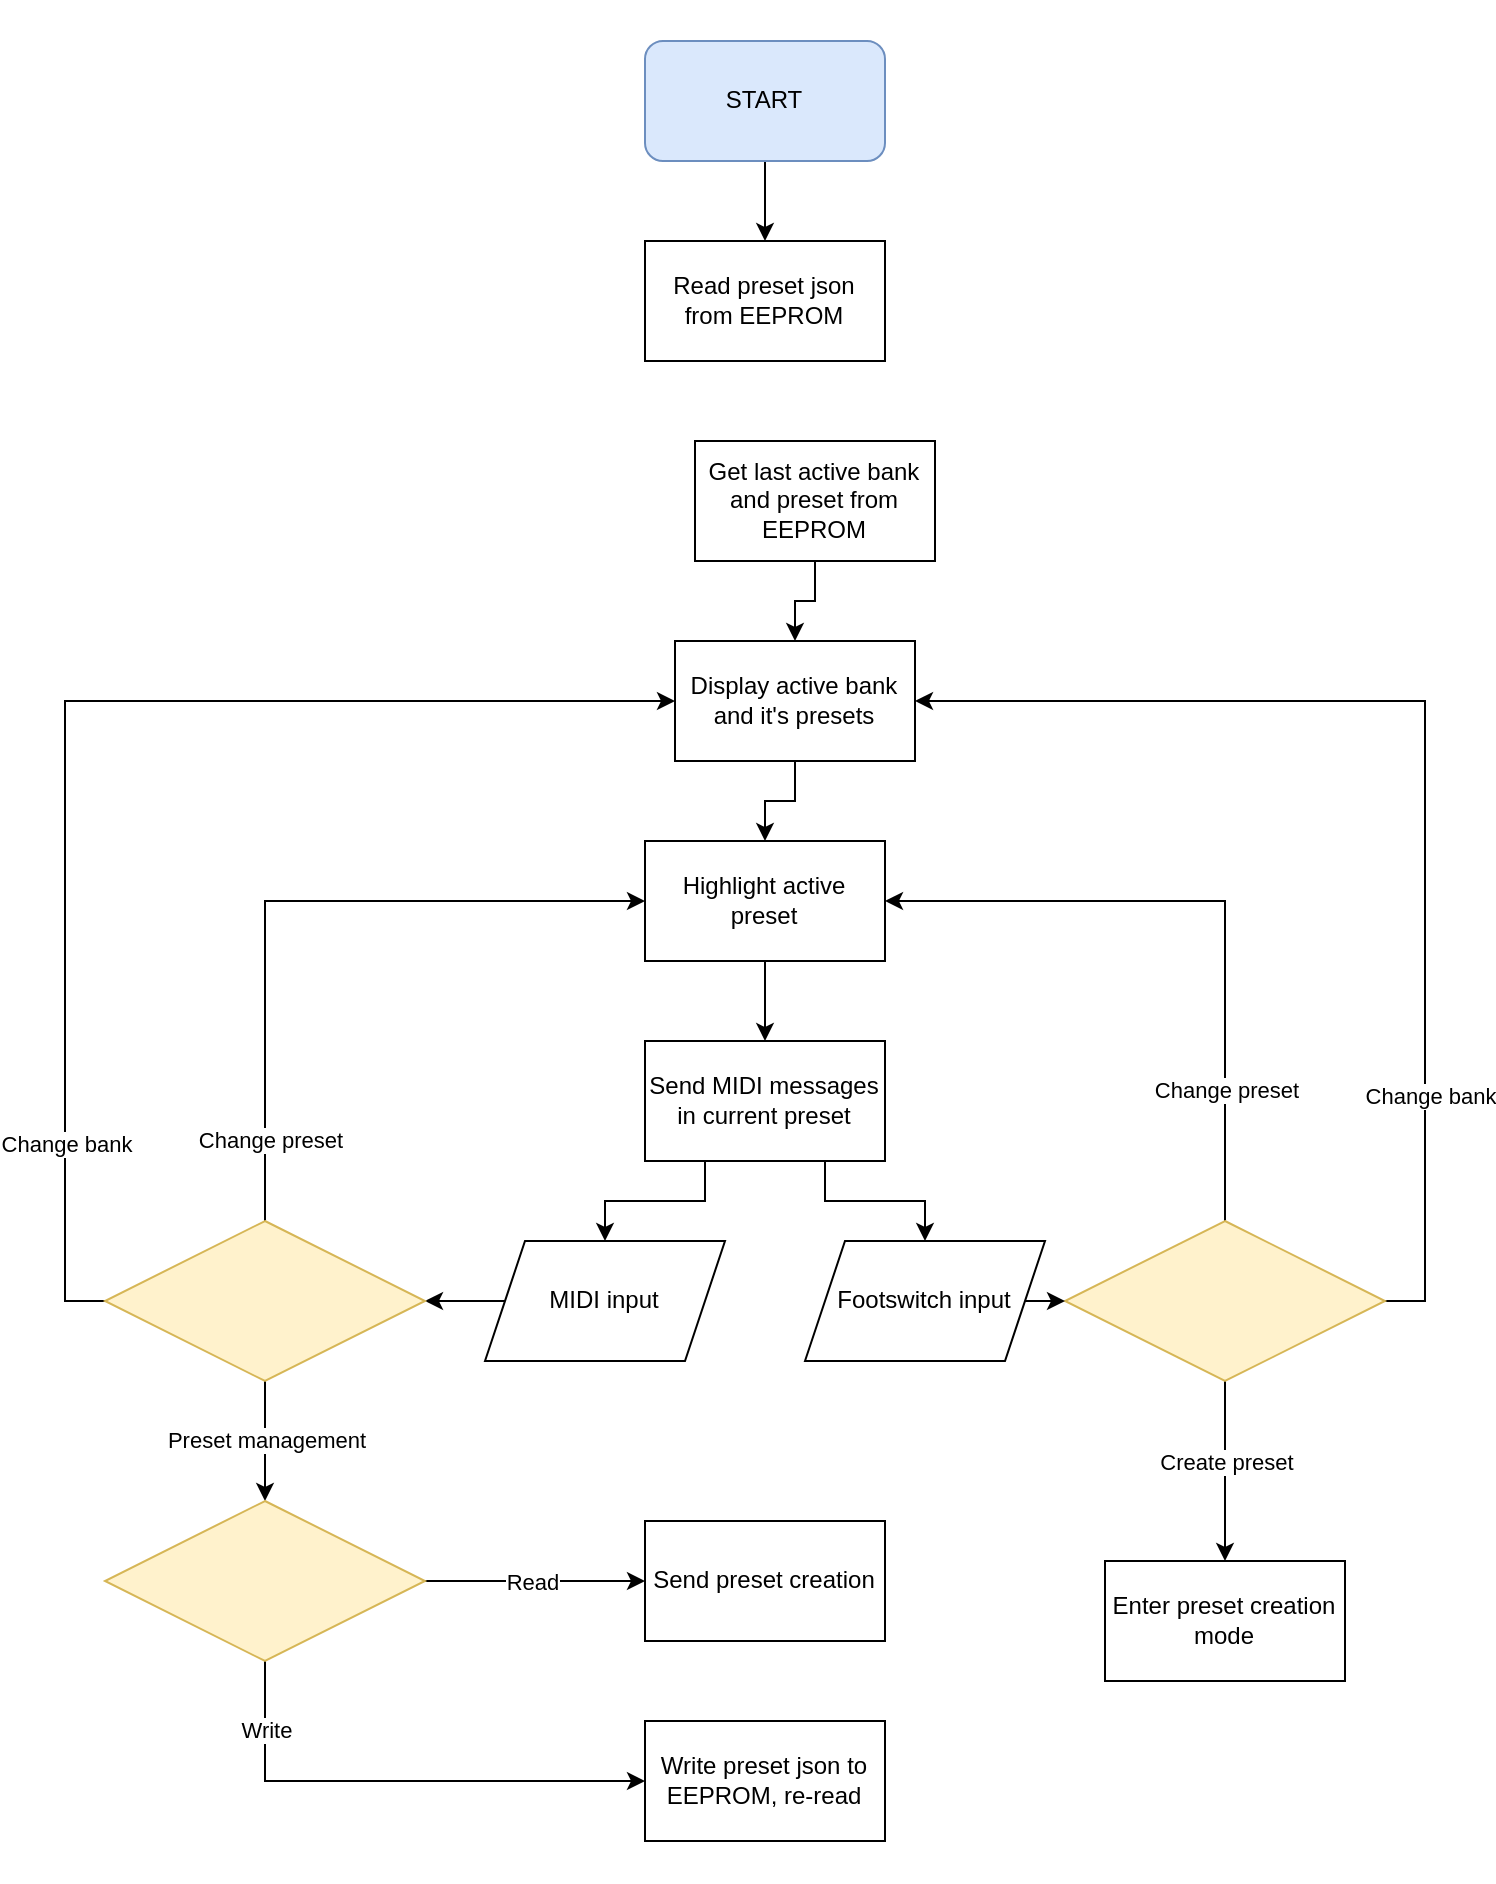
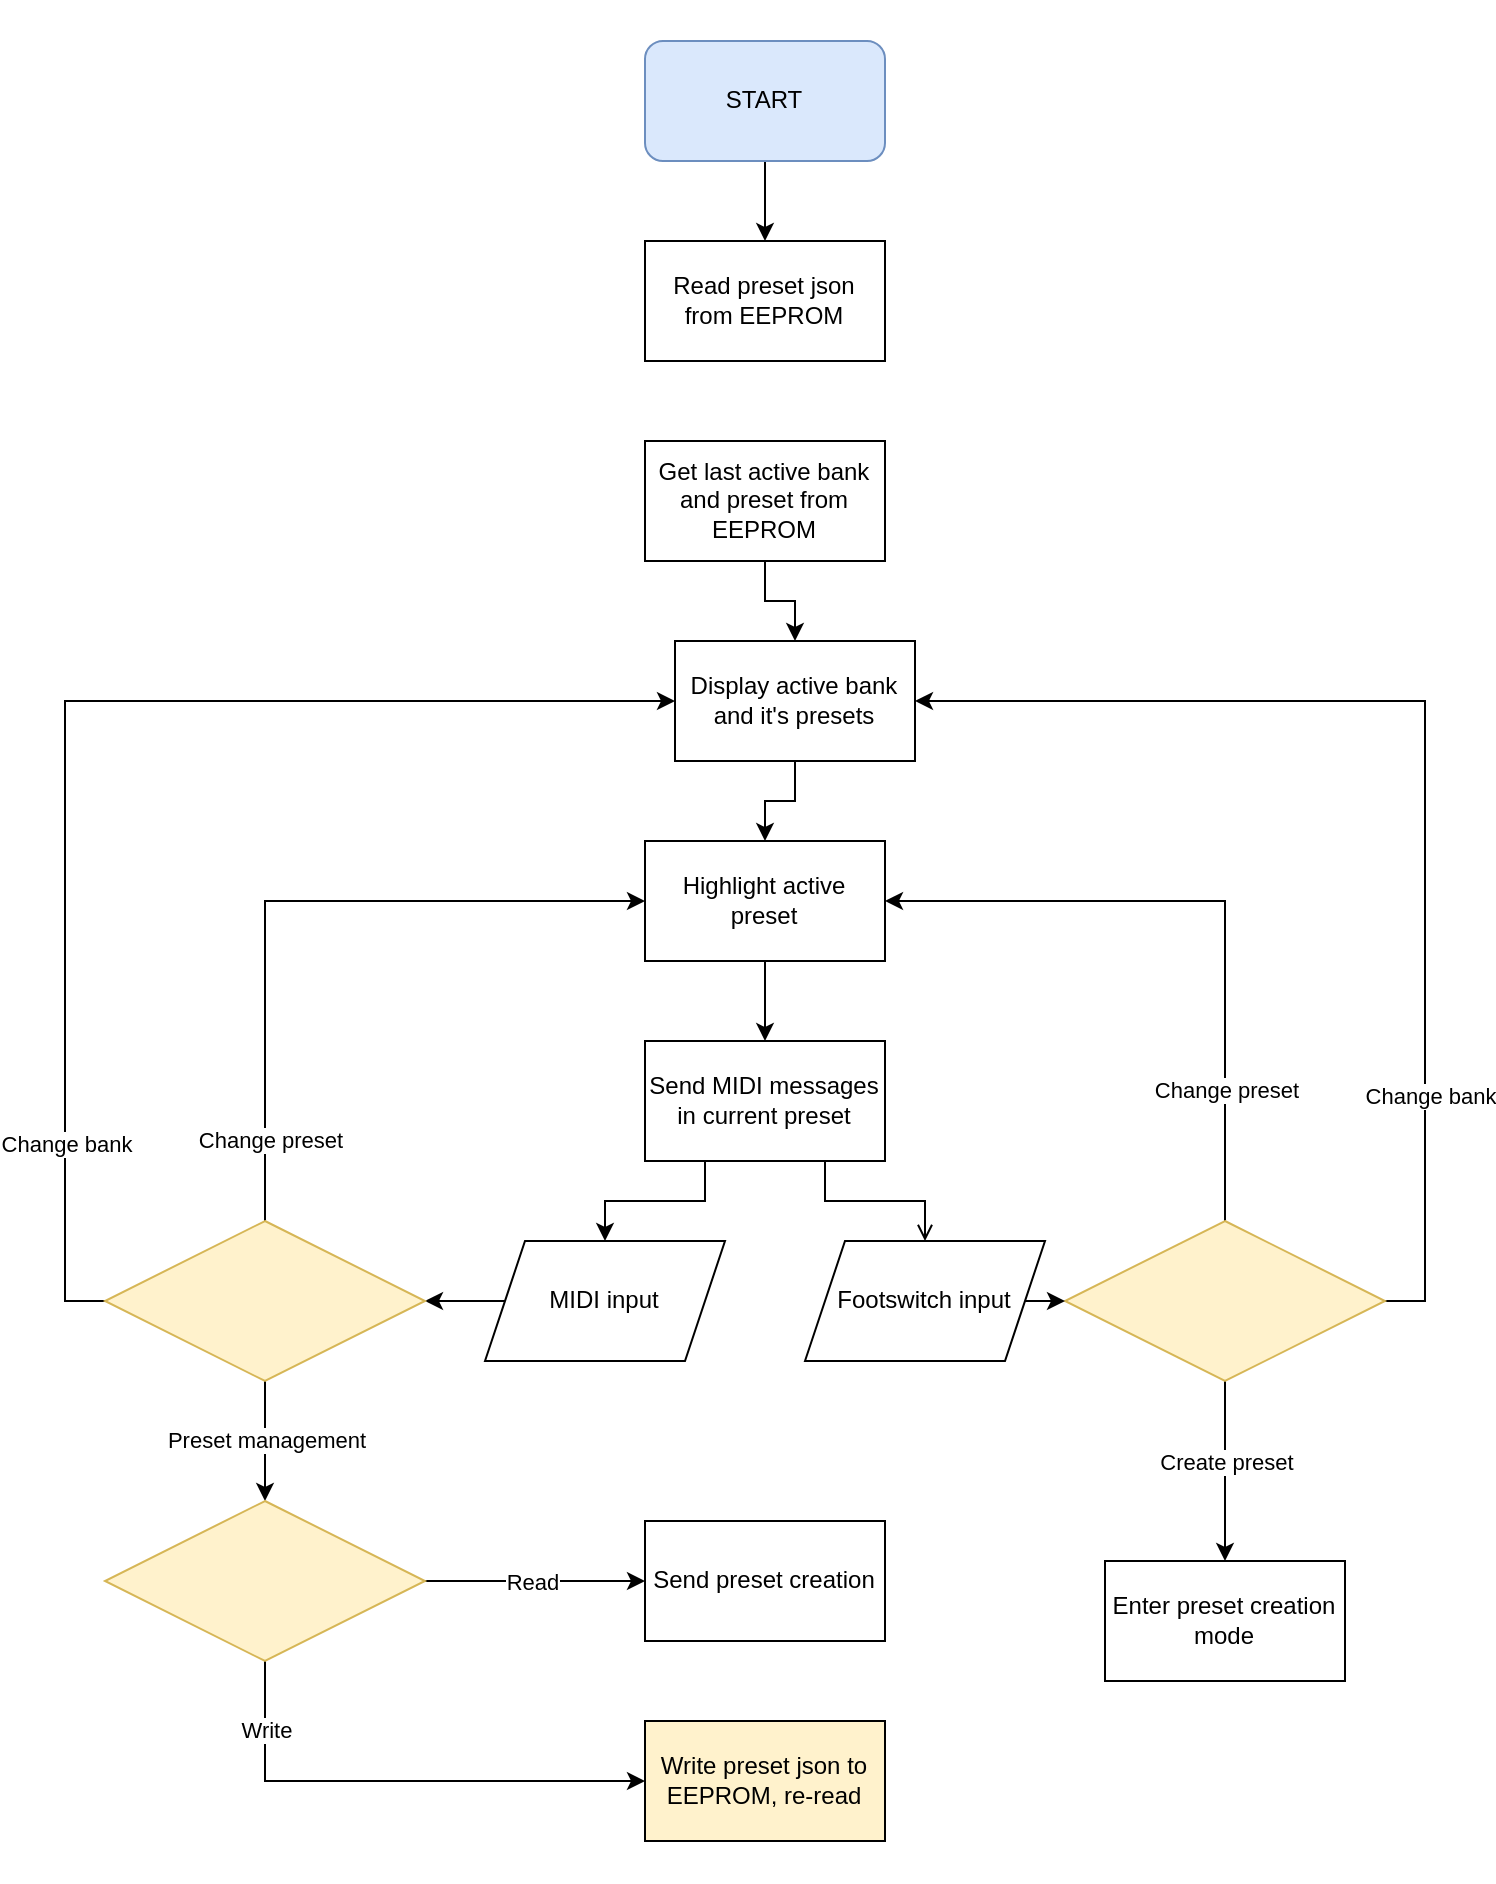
  <mxCell id="0" />
  <mxCell id="1" parent="0" />
  <mxCell id="2" style="edgeStyle=orthogonalEdgeStyle;rounded=0;orthogonalLoop=1;jettySize=auto;html=1;exitX=0.5;exitY=1;exitDx=0;exitDy=0;entryX=0.5;entryY=0;entryDx=0;entryDy=0;" edge="1" parent="1" source="3" target="11"><mxGeometry relative="1" as="geometry" /></mxCell>
  <mxCell id="3" value="START" style="rounded=1;whiteSpace=wrap;html=1;fillColor=#dae8fc;strokeColor=#6c8ebf;" vertex="1" parent="1"><mxGeometry x="290" y="20" width="120" height="60" as="geometry" /></mxCell>
  <mxCell id="4" style="edgeStyle=orthogonalEdgeStyle;rounded=0;orthogonalLoop=1;jettySize=auto;html=1;exitX=1;exitY=0.5;exitDx=0;exitDy=0;entryX=1;entryY=0.5;entryDx=0;entryDy=0;" edge="1" parent="1" source="10" target="13"><mxGeometry relative="1" as="geometry" /></mxCell>
  <mxCell id="5" value="Change bank" style="edgeLabel;html=1;align=center;verticalAlign=middle;resizable=0;points=[];" vertex="1" connectable="0" parent="4"><mxGeometry x="-0.582" y="-2" relative="1" as="geometry"><mxPoint y="-3" as="offset" /></mxGeometry></mxCell>
  <mxCell id="6" style="edgeStyle=orthogonalEdgeStyle;rounded=0;orthogonalLoop=1;jettySize=auto;html=1;exitX=0.5;exitY=0;exitDx=0;exitDy=0;entryX=1;entryY=0.5;entryDx=0;entryDy=0;" edge="1" parent="1" source="10" target="18"><mxGeometry relative="1" as="geometry" /></mxCell>
  <mxCell id="7" value="&lt;div&gt;Change preset&lt;/div&gt;" style="edgeLabel;html=1;align=center;verticalAlign=middle;resizable=0;points=[];" vertex="1" connectable="0" parent="6"><mxGeometry x="-0.607" y="1" relative="1" as="geometry"><mxPoint x="1" y="-1" as="offset" /></mxGeometry></mxCell>
  <mxCell id="8" style="edgeStyle=orthogonalEdgeStyle;rounded=0;orthogonalLoop=1;jettySize=auto;html=1;exitX=0.5;exitY=1;exitDx=0;exitDy=0;entryX=0.5;entryY=0;entryDx=0;entryDy=0;" edge="1" parent="1" source="10" target="19"><mxGeometry relative="1" as="geometry" /></mxCell>
  <mxCell id="9" value="Create preset" style="edgeLabel;html=1;align=center;verticalAlign=middle;resizable=0;points=[];" vertex="1" connectable="0" parent="8"><mxGeometry x="0.133" y="-1" relative="1" as="geometry"><mxPoint x="1" y="-11" as="offset" /></mxGeometry></mxCell>
  <mxCell id="10" value="" style="rhombus;whiteSpace=wrap;html=1;fillColor=#fff2cc;strokeColor=#d6b656;" vertex="1" parent="1"><mxGeometry x="500" y="610" width="160" height="80" as="geometry" /></mxCell>
  <mxCell id="11" value="Read preset json from EEPROM" style="rounded=0;whiteSpace=wrap;html=1;" vertex="1" parent="1"><mxGeometry x="290" y="120" width="120" height="60" as="geometry" /></mxCell>
  <mxCell id="12" style="edgeStyle=orthogonalEdgeStyle;rounded=0;orthogonalLoop=1;jettySize=auto;html=1;exitX=0.5;exitY=1;exitDx=0;exitDy=0;entryX=0.5;entryY=0;entryDx=0;entryDy=0;" edge="1" parent="1" source="13" target="18"><mxGeometry relative="1" as="geometry" /></mxCell>
  <mxCell id="13" value="Display active bank and it's presets" style="rounded=0;whiteSpace=wrap;html=1;" vertex="1" parent="1"><mxGeometry x="305" y="320" width="120" height="60" as="geometry" /></mxCell>
  <mxCell id="14" style="edgeStyle=orthogonalEdgeStyle;rounded=0;orthogonalLoop=1;jettySize=auto;html=1;exitX=0.25;exitY=1;exitDx=0;exitDy=0;entryX=0.5;entryY=0;entryDx=0;entryDy=0;" edge="1" parent="1" source="16" target="25"><mxGeometry relative="1" as="geometry" /></mxCell>
- <mxCell id="15" style="edgeStyle=orthogonalEdgeStyle;rounded=0;orthogonalLoop=1;jettySize=auto;html=1;exitX=0.75;exitY=1;exitDx=0;exitDy=0;entryX=0.5;entryY=0;entryDx=0;entryDy=0;" edge="1" parent="1" source="16" target="23"><mxGeometry relative="1" as="geometry" /></mxCell>
+ <mxCell id="15" style="edgeStyle=orthogonalEdgeStyle;rounded=0;orthogonalLoop=1;jettySize=auto;html=1;exitX=0.75;exitY=1;exitDx=0;exitDy=0;entryX=0.5;entryY=0;entryDx=0;entryDy=0;endArrow=open;" edge="1" parent="1" source="16" target="23"><mxGeometry relative="1" as="geometry" /></mxCell>
  <mxCell id="16" value="Send MIDI messages in current preset" style="rounded=0;whiteSpace=wrap;html=1;" vertex="1" parent="1"><mxGeometry x="290" y="520" width="120" height="60" as="geometry" /></mxCell>
  <mxCell id="17" style="edgeStyle=orthogonalEdgeStyle;rounded=0;orthogonalLoop=1;jettySize=auto;html=1;exitX=0.5;exitY=1;exitDx=0;exitDy=0;entryX=0.5;entryY=0;entryDx=0;entryDy=0;" edge="1" parent="1" source="18" target="16"><mxGeometry relative="1" as="geometry" /></mxCell>
  <mxCell id="18" value="Highlight active preset" style="rounded=0;whiteSpace=wrap;html=1;" vertex="1" parent="1"><mxGeometry x="290" y="420" width="120" height="60" as="geometry" /></mxCell>
  <mxCell id="19" value="Enter preset creation mode" style="rounded=0;whiteSpace=wrap;html=1;" vertex="1" parent="1"><mxGeometry x="520" y="780" width="120" height="60" as="geometry" /></mxCell>
  <mxCell id="20" style="edgeStyle=orthogonalEdgeStyle;rounded=0;orthogonalLoop=1;jettySize=auto;html=1;exitX=0.5;exitY=1;exitDx=0;exitDy=0;entryX=0.5;entryY=0;entryDx=0;entryDy=0;" edge="1" parent="1" source="21" target="13"><mxGeometry relative="1" as="geometry" /></mxCell>
- <mxCell id="21" value="Get last active bank and preset from EEPROM" style="rounded=0;whiteSpace=wrap;html=1;" vertex="1" parent="1"><mxGeometry x="315" y="220" width="120" height="60" as="geometry" /></mxCell>
+ <mxCell id="21" value="Get last active bank and preset from EEPROM" style="rounded=0;whiteSpace=wrap;html=1;" vertex="1" parent="1"><mxGeometry x="290" y="220" width="120" height="60" as="geometry" /></mxCell>
  <mxCell id="22" style="edgeStyle=orthogonalEdgeStyle;rounded=0;orthogonalLoop=1;jettySize=auto;html=1;exitX=1;exitY=0.5;exitDx=0;exitDy=0;entryX=0;entryY=0.5;entryDx=0;entryDy=0;" edge="1" parent="1" source="23" target="10"><mxGeometry relative="1" as="geometry" /></mxCell>
  <mxCell id="23" value="Footswitch input" style="shape=parallelogram;perimeter=parallelogramPerimeter;whiteSpace=wrap;html=1;fixedSize=1;" vertex="1" parent="1"><mxGeometry x="370" y="620" width="120" height="60" as="geometry" /></mxCell>
  <mxCell id="24" style="edgeStyle=orthogonalEdgeStyle;rounded=0;orthogonalLoop=1;jettySize=auto;html=1;exitX=0;exitY=0.5;exitDx=0;exitDy=0;entryX=1;entryY=0.5;entryDx=0;entryDy=0;" edge="1" parent="1" source="25" target="32"><mxGeometry relative="1" as="geometry" /></mxCell>
  <mxCell id="25" value="&lt;div&gt;MIDI input&lt;/div&gt;" style="shape=parallelogram;perimeter=parallelogramPerimeter;whiteSpace=wrap;html=1;fixedSize=1;" vertex="1" parent="1"><mxGeometry x="210" y="620" width="120" height="60" as="geometry" /></mxCell>
  <mxCell id="26" style="edgeStyle=orthogonalEdgeStyle;rounded=0;orthogonalLoop=1;jettySize=auto;html=1;exitX=0.5;exitY=0;exitDx=0;exitDy=0;entryX=0;entryY=0.5;entryDx=0;entryDy=0;" edge="1" parent="1" source="32" target="18"><mxGeometry relative="1" as="geometry" /></mxCell>
  <mxCell id="27" value="Change preset" style="edgeLabel;html=1;align=center;verticalAlign=middle;resizable=0;points=[];" vertex="1" connectable="0" parent="26"><mxGeometry x="-0.767" y="-2" relative="1" as="geometry"><mxPoint as="offset" /></mxGeometry></mxCell>
  <mxCell id="28" style="edgeStyle=orthogonalEdgeStyle;rounded=0;orthogonalLoop=1;jettySize=auto;html=1;exitX=0;exitY=0.5;exitDx=0;exitDy=0;entryX=0;entryY=0.5;entryDx=0;entryDy=0;" edge="1" parent="1" source="32" target="13"><mxGeometry relative="1" as="geometry" /></mxCell>
  <mxCell id="29" value="Change bank" style="edgeLabel;html=1;align=center;verticalAlign=middle;resizable=0;points=[];" vertex="1" connectable="0" parent="28"><mxGeometry x="-0.682" y="-4" relative="1" as="geometry"><mxPoint x="-4" as="offset" /></mxGeometry></mxCell>
  <mxCell id="30" style="edgeStyle=orthogonalEdgeStyle;rounded=0;orthogonalLoop=1;jettySize=auto;html=1;exitX=0.5;exitY=1;exitDx=0;exitDy=0;entryX=0.5;entryY=0;entryDx=0;entryDy=0;" edge="1" parent="1" source="32" target="37"><mxGeometry relative="1" as="geometry" /></mxCell>
  <mxCell id="31" value="Preset management" style="edgeLabel;html=1;align=center;verticalAlign=middle;resizable=0;points=[];" vertex="1" connectable="0" parent="30"><mxGeometry x="-0.1" y="2" relative="1" as="geometry"><mxPoint x="-2" y="2" as="offset" /></mxGeometry></mxCell>
  <mxCell id="32" value="" style="rhombus;whiteSpace=wrap;html=1;fillColor=#fff2cc;strokeColor=#d6b656;" vertex="1" parent="1"><mxGeometry x="20" y="610" width="160" height="80" as="geometry" /></mxCell>
  <mxCell id="33" style="edgeStyle=orthogonalEdgeStyle;rounded=0;orthogonalLoop=1;jettySize=auto;html=1;exitX=1;exitY=0.5;exitDx=0;exitDy=0;entryX=0;entryY=0.5;entryDx=0;entryDy=0;" edge="1" parent="1" source="37" target="38"><mxGeometry relative="1" as="geometry" /></mxCell>
  <mxCell id="34" value="Read" style="edgeLabel;html=1;align=center;verticalAlign=middle;resizable=0;points=[];" vertex="1" connectable="0" parent="33"><mxGeometry x="-0.15" y="2" relative="1" as="geometry"><mxPoint x="6" y="2" as="offset" /></mxGeometry></mxCell>
  <mxCell id="35" style="edgeStyle=orthogonalEdgeStyle;rounded=0;orthogonalLoop=1;jettySize=auto;html=1;exitX=0.5;exitY=1;exitDx=0;exitDy=0;entryX=0;entryY=0.5;entryDx=0;entryDy=0;" edge="1" parent="1" source="37" target="39"><mxGeometry relative="1" as="geometry" /></mxCell>
  <mxCell id="36" value="Write" style="edgeLabel;html=1;align=center;verticalAlign=middle;resizable=0;points=[];" vertex="1" connectable="0" parent="35"><mxGeometry x="-0.727" y="2" relative="1" as="geometry"><mxPoint x="-2" as="offset" /></mxGeometry></mxCell>
  <mxCell id="37" value="" style="rhombus;whiteSpace=wrap;html=1;fillColor=#fff2cc;strokeColor=#d6b656;" vertex="1" parent="1"><mxGeometry x="20" y="750" width="160" height="80" as="geometry" /></mxCell>
  <mxCell id="38" value="Send preset creation" style="rounded=0;whiteSpace=wrap;html=1;" vertex="1" parent="1"><mxGeometry x="290" y="760" width="120" height="60" as="geometry" /></mxCell>
- <mxCell id="39" value="Write preset json to EEPROM, re-read" style="rounded=0;whiteSpace=wrap;html=1;" vertex="1" parent="1"><mxGeometry x="290" y="860" width="120" height="60" as="geometry" /></mxCell>
+ <mxCell id="39" value="Write preset json to EEPROM, re-read" style="rounded=0;whiteSpace=wrap;html=1;fillColor=#fff2cc;" vertex="1" parent="1"><mxGeometry x="290" y="860" width="120" height="60" as="geometry" /></mxCell>
